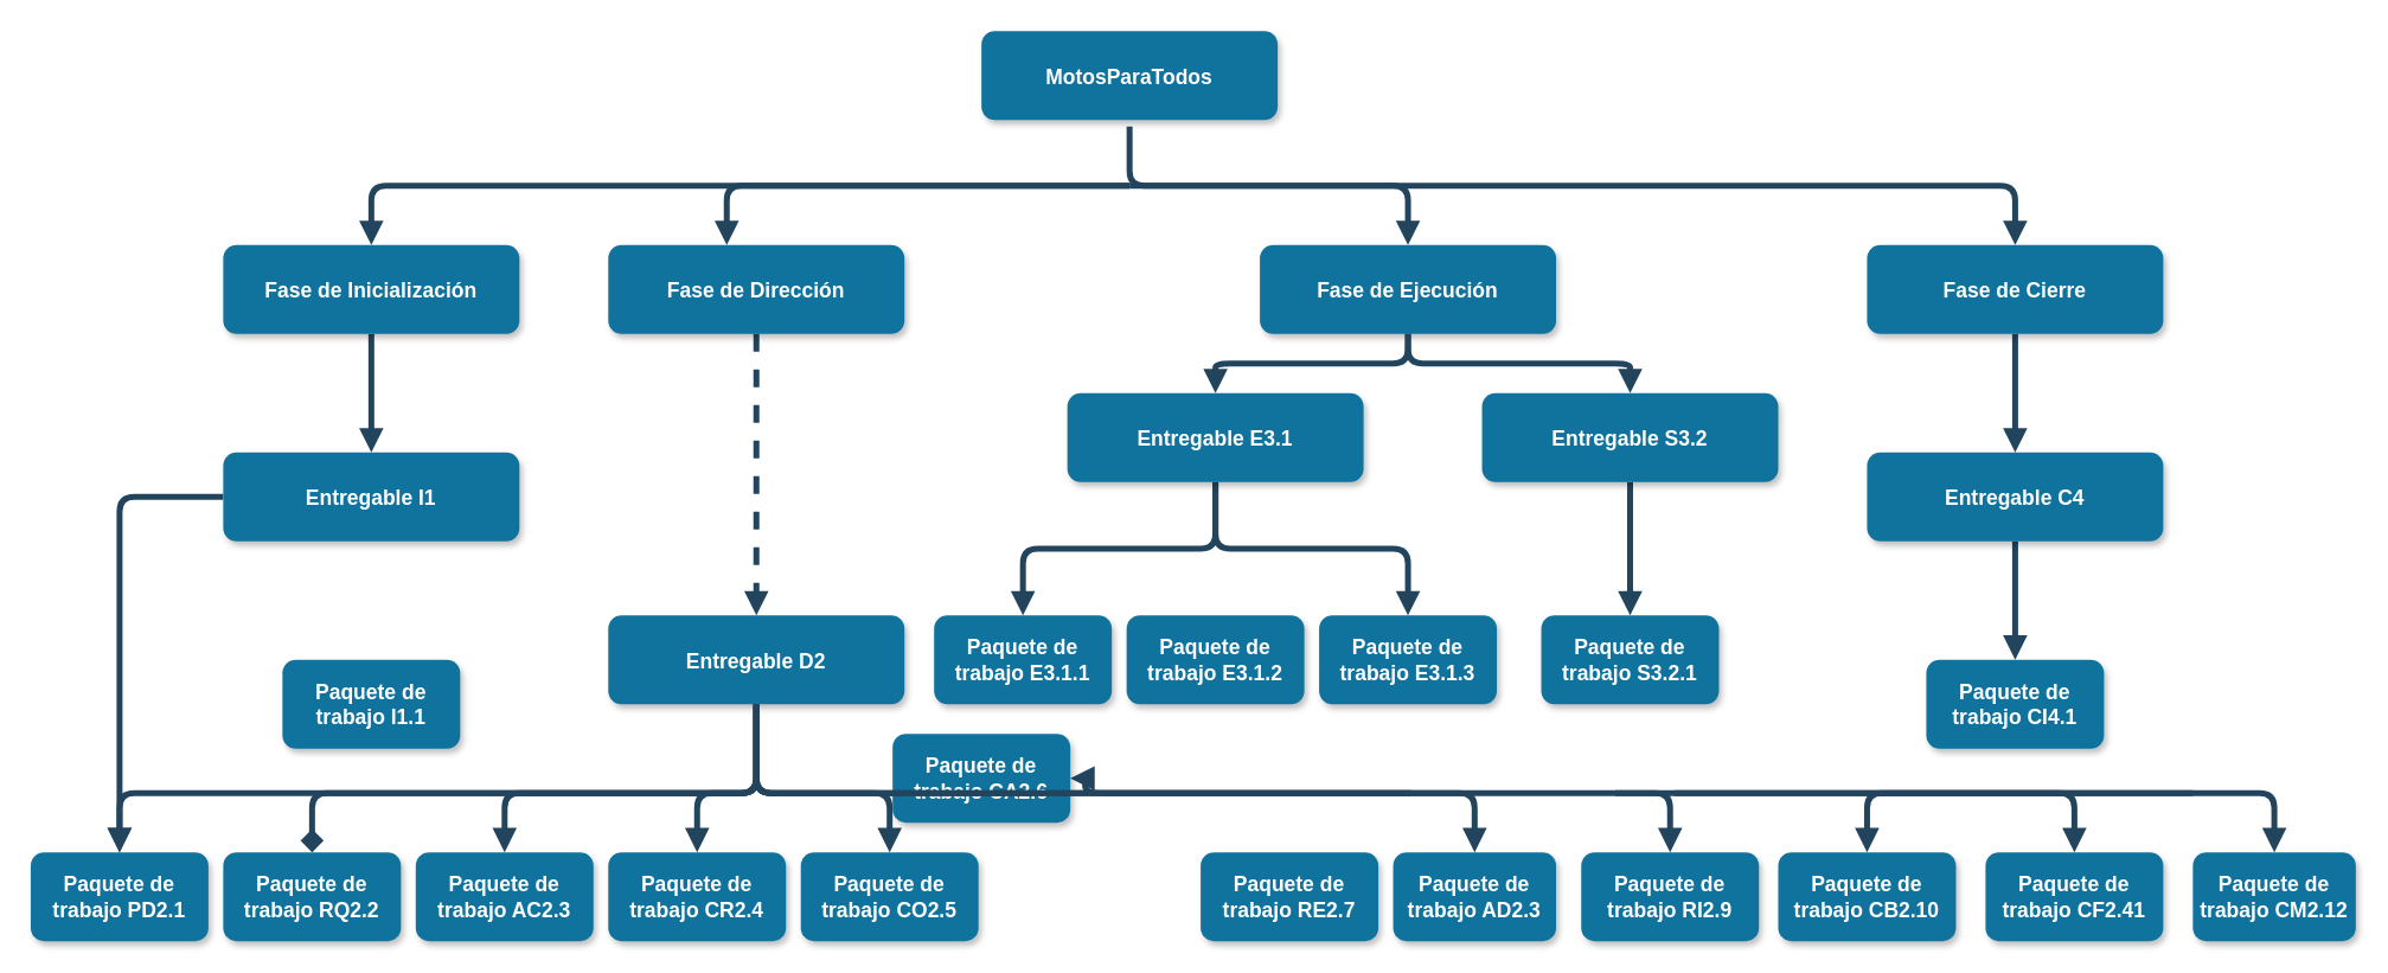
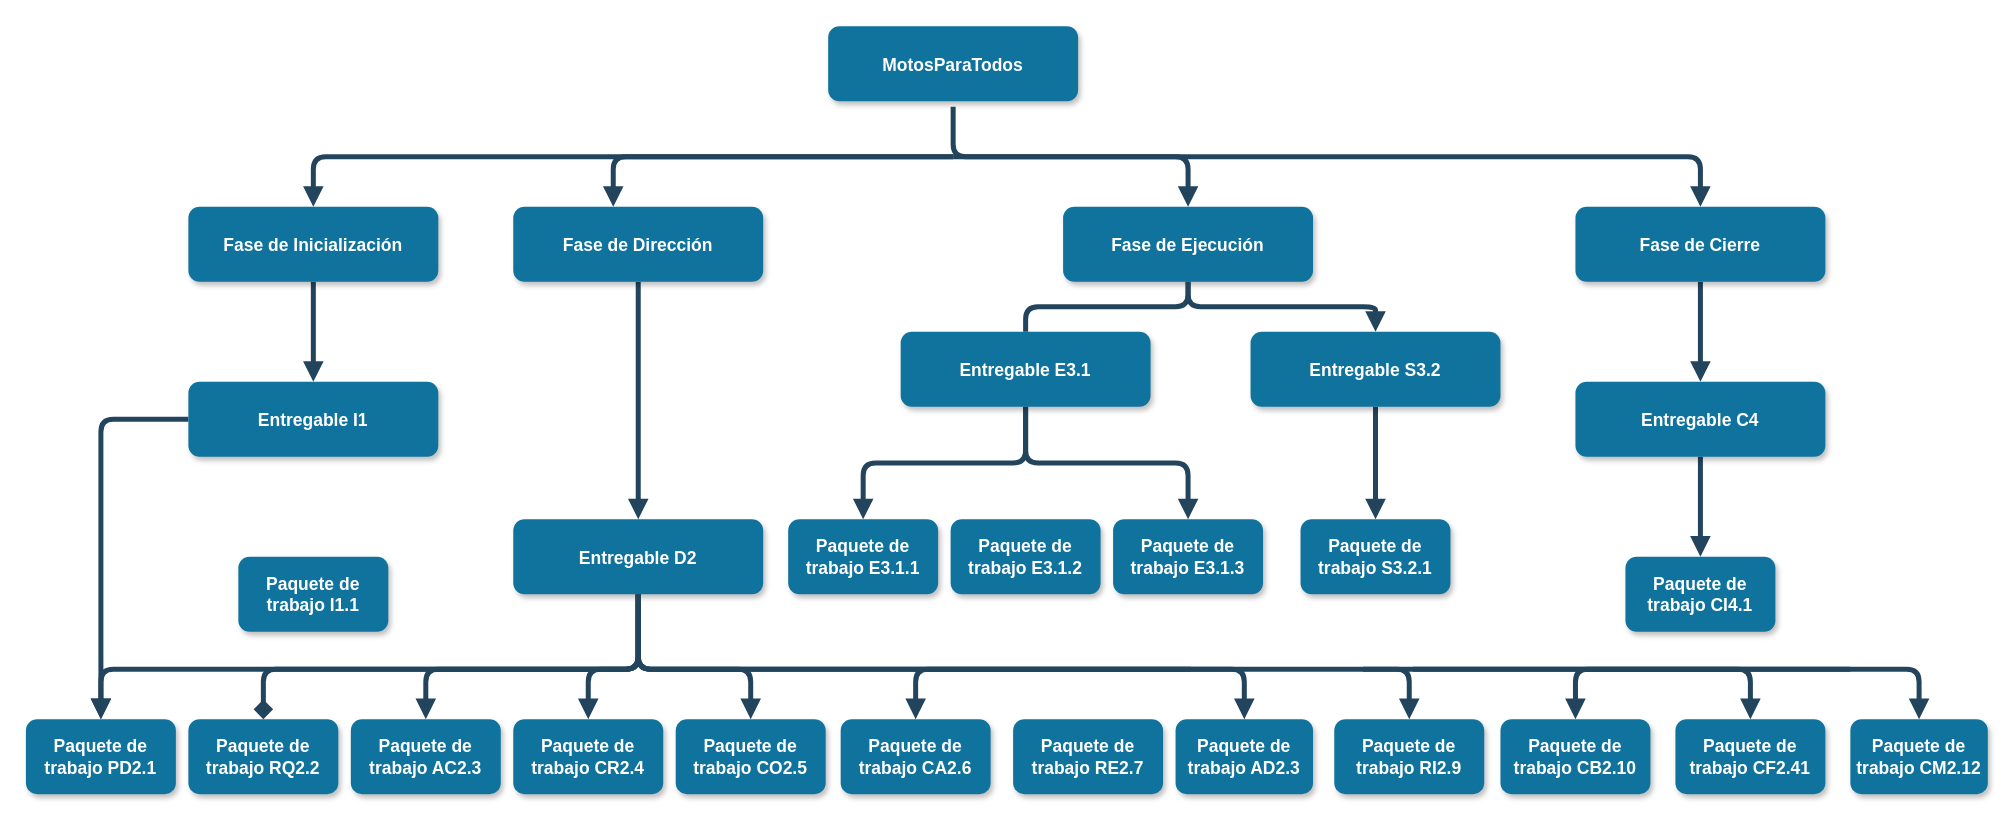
  <mxCell id="0" />
  <mxCell id="1" parent="0" />
  <mxCell id="2" value="MotosParaTodos" style="rounded=1;fillColor=#10739E;strokeColor=none;shadow=1;gradientColor=none;fontStyle=1;fontColor=#FFFFFF;fontSize=14;" parent="1" vertex="1"><mxGeometry x="662" y="20.5" width="200" height="60" as="geometry" /></mxCell>
  <mxCell id="3" value="" style="edgeStyle=orthogonalEdgeStyle;rounded=1;orthogonalLoop=1;jettySize=auto;html=1;strokeWidth=4;endArrow=block;strokeColor=#23445D;endFill=1;fontStyle=1;" parent="1" source="4" target="16" edge="1"><mxGeometry relative="1" as="geometry" /></mxCell>
  <mxCell id="4" value="Fase de Inicialización" style="rounded=1;fillColor=#10739E;strokeColor=none;shadow=1;gradientColor=none;fontStyle=1;fontColor=#FFFFFF;fontSize=14;" parent="1" vertex="1"><mxGeometry x="150" y="165" width="200" height="60" as="geometry" /></mxCell>
- <mxCell id="5" value="" style="edgeStyle=orthogonalEdgeStyle;rounded=1;orthogonalLoop=1;jettySize=auto;html=1;endArrow=block;strokeColor=#23445D;strokeWidth=4;endFill=1;fontStyle=1;dashed=1;" parent="1" source="6" target="19" edge="1"><mxGeometry relative="1" as="geometry" /></mxCell>
+ <mxCell id="5" value="" style="edgeStyle=orthogonalEdgeStyle;rounded=1;orthogonalLoop=1;jettySize=auto;html=1;endArrow=block;strokeColor=#23445D;strokeWidth=4;endFill=1;fontStyle=1;" parent="1" source="6" target="19" edge="1"><mxGeometry relative="1" as="geometry" /></mxCell>
  <mxCell id="6" value="Fase de Dirección " style="rounded=1;fillColor=#10739E;strokeColor=none;shadow=1;gradientColor=none;fontStyle=1;fontColor=#FFFFFF;fontSize=14;" parent="1" vertex="1"><mxGeometry x="410" y="165" width="200" height="60" as="geometry" /></mxCell>
  <mxCell id="7" value="" style="edgeStyle=orthogonalEdgeStyle;rounded=1;orthogonalLoop=1;jettySize=auto;html=1;endArrow=block;strokeColor=#23445D;strokeWidth=4;endFill=1;fontStyle=1;" parent="1" source="8" target="41" edge="1"><mxGeometry relative="1" as="geometry" /></mxCell>
  <mxCell id="8" value="Fase de Cierre" style="rounded=1;fillColor=#10739E;strokeColor=none;shadow=1;gradientColor=none;fontStyle=1;fontColor=#FFFFFF;fontSize=14;" parent="1" vertex="1"><mxGeometry x="1260" y="165" width="200" height="60" as="geometry" /></mxCell>
  <mxCell id="9" value="" style="edgeStyle=elbowEdgeStyle;elbow=vertical;strokeWidth=4;endArrow=block;endFill=1;fontStyle=1;strokeColor=#23445D;" parent="1" target="6" edge="1"><mxGeometry x="22" y="165.5" width="100" height="100" as="geometry"><mxPoint x="762" y="125" as="sourcePoint" /><mxPoint x="112" y="-19.5" as="targetPoint" /><Array as="points"><mxPoint x="490" y="125" /></Array></mxGeometry></mxCell>
  <mxCell id="10" value="" style="edgeStyle=elbowEdgeStyle;elbow=vertical;strokeWidth=4;endArrow=block;endFill=1;fontStyle=1;strokeColor=#23445D;" parent="1" target="4" edge="1"><mxGeometry x="22" y="165.5" width="100" height="100" as="geometry"><mxPoint x="762" y="125" as="sourcePoint" /><mxPoint x="112" y="-19.5" as="targetPoint" /><Array as="points"><mxPoint x="740" y="125" /></Array></mxGeometry></mxCell>
  <mxCell id="11" value="" style="edgeStyle=elbowEdgeStyle;elbow=vertical;strokeWidth=4;endArrow=block;endFill=1;fontStyle=1;strokeColor=#23445D;" parent="1" target="8" edge="1"><mxGeometry x="22" y="165.5" width="100" height="100" as="geometry"><mxPoint x="762" y="125" as="sourcePoint" /><mxPoint x="112" y="-19.5" as="targetPoint" /><Array as="points"><mxPoint x="790" y="125" /></Array></mxGeometry></mxCell>
- <mxCell id="12" value="" style="edgeStyle=orthogonalEdgeStyle;rounded=1;orthogonalLoop=1;jettySize=auto;html=1;endArrow=block;strokeColor=#23445D;strokeWidth=4;endFill=1;fontStyle=1;" parent="1" source="13" target="45" edge="1"><mxGeometry relative="1" as="geometry" /></mxCell>
+ <mxCell id="12" value="" style="edgeStyle=orthogonalEdgeStyle;rounded=1;orthogonalLoop=1;jettySize=auto;html=1;endArrow=none;strokeColor=#23445D;strokeWidth=4;endFill=1;fontStyle=1;" parent="1" source="13" target="45" edge="1"><mxGeometry relative="1" as="geometry" /></mxCell>
  <mxCell id="13" value="Fase de Ejecución" style="rounded=1;fillColor=#10739E;strokeColor=none;shadow=1;gradientColor=none;fontStyle=1;fontColor=#FFFFFF;fontSize=14;" parent="1" vertex="1"><mxGeometry x="850" y="165" width="200" height="60" as="geometry" /></mxCell>
  <mxCell id="14" value="" style="edgeStyle=elbowEdgeStyle;elbow=vertical;strokeWidth=4;endArrow=block;endFill=1;fontStyle=1;strokeColor=#23445D;entryX=0.5;entryY=0;entryDx=0;entryDy=0;" parent="1" target="13" edge="1"><mxGeometry x="22" y="165.5" width="100" height="100" as="geometry"><mxPoint x="762" y="85" as="sourcePoint" /><mxPoint x="500" y="175" as="targetPoint" /><Array as="points" /></mxGeometry></mxCell>
  <mxCell id="15" value="" style="edgeStyle=orthogonalEdgeStyle;rounded=1;orthogonalLoop=1;jettySize=auto;html=1;endArrow=block;strokeColor=#23445D;strokeWidth=4;endFill=1;fontStyle=1;" parent="1" source="16" target="53" edge="1"><mxGeometry relative="1" as="geometry" /></mxCell>
  <mxCell id="16" value="Entregable I1" style="rounded=1;fillColor=#10739E;strokeColor=none;shadow=1;gradientColor=none;fontStyle=1;fontColor=#FFFFFF;fontSize=14;" parent="1" vertex="1"><mxGeometry x="150" y="305" width="200" height="60" as="geometry" /></mxCell>
  <mxCell id="17" value="" style="edgeStyle=orthogonalEdgeStyle;rounded=1;orthogonalLoop=1;jettySize=auto;html=1;endArrow=diamond;strokeColor=#23445D;strokeWidth=4;endFill=1;fontStyle=1;exitX=0.5;exitY=1;exitDx=0;exitDy=0;" parent="1" source="19" target="21" edge="1"><mxGeometry relative="1" as="geometry"><Array as="points"><mxPoint x="510" y="535" /><mxPoint x="210" y="535" /></Array><mxPoint x="560" y="475" as="sourcePoint" /></mxGeometry></mxCell>
  <mxCell id="18" value="" style="edgeStyle=orthogonalEdgeStyle;rounded=1;orthogonalLoop=1;jettySize=auto;html=1;endArrow=block;strokeColor=#23445D;strokeWidth=4;endFill=1;fontStyle=1;exitX=0.5;exitY=1;exitDx=0;exitDy=0;" parent="1" source="19" target="22" edge="1"><mxGeometry relative="1" as="geometry"><Array as="points"><mxPoint x="510" y="535" /><mxPoint x="340" y="535" /></Array><mxPoint x="560" y="475" as="sourcePoint" /></mxGeometry></mxCell>
  <mxCell id="19" value="Entregable D2" style="rounded=1;fillColor=#10739E;strokeColor=none;shadow=1;gradientColor=none;fontStyle=1;fontColor=#FFFFFF;fontSize=14;" parent="1" vertex="1"><mxGeometry x="410" y="415" width="200" height="60" as="geometry" /></mxCell>
  <mxCell id="20" value="Paquete de trabajo I1.1" style="whiteSpace=wrap;html=1;fontSize=14;fillColor=#10739E;strokeColor=none;fontColor=#FFFFFF;rounded=1;shadow=1;gradientColor=none;fontStyle=1;" parent="1" vertex="1"><mxGeometry x="190" y="445" width="120" height="60" as="geometry" /></mxCell>
  <mxCell id="21" value="Paquete de trabajo RQ2.2" style="whiteSpace=wrap;html=1;fontSize=14;fillColor=#10739E;strokeColor=none;fontColor=#FFFFFF;rounded=1;shadow=1;gradientColor=none;fontStyle=1;" parent="1" vertex="1"><mxGeometry x="150" y="575" width="120" height="60" as="geometry" /></mxCell>
  <mxCell id="22" value="Paquete de trabajo AC2.3" style="whiteSpace=wrap;html=1;fontSize=14;fillColor=#10739E;strokeColor=none;fontColor=#FFFFFF;rounded=1;shadow=1;gradientColor=none;fontStyle=1;" parent="1" vertex="1"><mxGeometry x="280" y="575" width="120" height="60" as="geometry" /></mxCell>
  <mxCell id="23" value="" style="edgeStyle=orthogonalEdgeStyle;rounded=1;orthogonalLoop=1;jettySize=auto;html=1;endArrow=block;strokeColor=#23445D;strokeWidth=4;endFill=1;fontStyle=1;" parent="1" target="25" edge="1"><mxGeometry relative="1" as="geometry"><mxPoint x="510" y="475" as="sourcePoint" /><Array as="points"><mxPoint x="510" y="475" /><mxPoint x="510" y="535" /><mxPoint x="470" y="535" /></Array></mxGeometry></mxCell>
  <mxCell id="24" value="" style="edgeStyle=orthogonalEdgeStyle;rounded=1;orthogonalLoop=1;jettySize=auto;html=1;endArrow=block;strokeColor=#23445D;strokeWidth=4;endFill=1;fontStyle=1;" parent="1" target="26" edge="1"><mxGeometry relative="1" as="geometry"><mxPoint x="510" y="475" as="sourcePoint" /><Array as="points"><mxPoint x="510" y="475" /><mxPoint x="510" y="535" /><mxPoint x="600" y="535" /></Array></mxGeometry></mxCell>
  <mxCell id="25" value="Paquete de trabajo CR2.4" style="whiteSpace=wrap;html=1;fontSize=14;fillColor=#10739E;strokeColor=none;fontColor=#FFFFFF;rounded=1;shadow=1;gradientColor=none;fontStyle=1;" parent="1" vertex="1"><mxGeometry x="410" y="575" width="120" height="60" as="geometry" /></mxCell>
  <mxCell id="26" value="Paquete de trabajo CO2.5" style="whiteSpace=wrap;html=1;fontSize=14;fillColor=#10739E;strokeColor=none;fontColor=#FFFFFF;rounded=1;shadow=1;gradientColor=none;fontStyle=1;" parent="1" vertex="1"><mxGeometry x="540" y="575" width="120" height="60" as="geometry" /></mxCell>
  <mxCell id="27" value="" style="edgeStyle=orthogonalEdgeStyle;rounded=1;orthogonalLoop=1;jettySize=auto;html=1;endArrow=block;strokeColor=#23445D;strokeWidth=4;endFill=1;fontStyle=1;" parent="1" target="28" edge="1"><mxGeometry relative="1" as="geometry"><mxPoint x="952" y="535" as="sourcePoint" /><Array as="points"><mxPoint x="732" y="535" /></Array></mxGeometry></mxCell>
- <mxCell id="28" value="Paquete de trabajo CA2.6" style="whiteSpace=wrap;html=1;fontSize=14;fillColor=#10739E;strokeColor=none;fontColor=#FFFFFF;rounded=1;shadow=1;gradientColor=none;fontStyle=1;" parent="1" vertex="1"><mxGeometry x="602" y="495" width="120" height="60" as="geometry" /></mxCell>
+ <mxCell id="28" value="Paquete de trabajo CA2.6" style="whiteSpace=wrap;html=1;fontSize=14;fillColor=#10739E;strokeColor=none;fontColor=#FFFFFF;rounded=1;shadow=1;gradientColor=none;fontStyle=1;" parent="1" vertex="1"><mxGeometry x="672" y="575" width="120" height="60" as="geometry" /></mxCell>
  <mxCell id="29" value="Paquete de trabajo RE2.7" style="whiteSpace=wrap;html=1;fontSize=14;fillColor=#10739E;strokeColor=none;fontColor=#FFFFFF;rounded=1;shadow=1;gradientColor=none;fontStyle=1;" parent="1" vertex="1"><mxGeometry x="810" y="575" width="120" height="60" as="geometry" /></mxCell>
  <mxCell id="30" value="" style="edgeStyle=orthogonalEdgeStyle;rounded=1;orthogonalLoop=1;jettySize=auto;html=1;endArrow=block;strokeColor=#23445D;strokeWidth=4;endFill=1;fontStyle=1;" parent="1" target="32" edge="1"><mxGeometry relative="1" as="geometry"><mxPoint x="510" y="475" as="sourcePoint" /><Array as="points"><mxPoint x="510" y="475" /><mxPoint x="510" y="535" /><mxPoint x="995" y="535" /></Array></mxGeometry></mxCell>
  <mxCell id="31" value="" style="edgeStyle=orthogonalEdgeStyle;rounded=1;orthogonalLoop=1;jettySize=auto;html=1;endArrow=block;strokeColor=#23445D;strokeWidth=4;endFill=1;fontStyle=1;" parent="1" target="33" edge="1"><mxGeometry relative="1" as="geometry"><mxPoint x="510" y="475" as="sourcePoint" /><Array as="points"><mxPoint x="510" y="475" /><mxPoint x="510" y="535" /><mxPoint x="1127" y="535" /></Array></mxGeometry></mxCell>
  <mxCell id="32" value="Paquete de trabajo AD2.3" style="whiteSpace=wrap;html=1;fontSize=14;fillColor=#10739E;strokeColor=none;fontColor=#FFFFFF;rounded=1;shadow=1;gradientColor=none;fontStyle=1;" parent="1" vertex="1"><mxGeometry x="940" y="575" width="110" height="60" as="geometry" /></mxCell>
  <mxCell id="33" value="Paquete de trabajo RI2.9" style="whiteSpace=wrap;html=1;fontSize=14;fillColor=#10739E;strokeColor=none;fontColor=#FFFFFF;rounded=1;shadow=1;gradientColor=none;fontStyle=1;" parent="1" vertex="1"><mxGeometry x="1067" y="575" width="120" height="60" as="geometry" /></mxCell>
  <mxCell id="34" value="" style="edgeStyle=orthogonalEdgeStyle;rounded=1;orthogonalLoop=1;jettySize=auto;html=1;endArrow=block;strokeColor=#23445D;strokeWidth=4;endFill=1;fontStyle=1;" parent="1" target="36" edge="1"><mxGeometry relative="1" as="geometry"><mxPoint x="1480" y="535" as="sourcePoint" /><Array as="points"><mxPoint x="1260" y="535" /></Array></mxGeometry></mxCell>
  <mxCell id="35" value="" style="edgeStyle=orthogonalEdgeStyle;rounded=1;orthogonalLoop=1;jettySize=auto;html=1;endArrow=block;strokeColor=#23445D;strokeWidth=4;endFill=1;fontStyle=1;" parent="1" target="37" edge="1"><mxGeometry relative="1" as="geometry"><mxPoint x="1130" y="535" as="sourcePoint" /><Array as="points"><mxPoint x="1400" y="535" /></Array></mxGeometry></mxCell>
  <mxCell id="36" value="Paquete de trabajo CB2.10" style="whiteSpace=wrap;html=1;fontSize=14;fillColor=#10739E;strokeColor=none;fontColor=#FFFFFF;rounded=1;shadow=1;gradientColor=none;fontStyle=1;" parent="1" vertex="1"><mxGeometry x="1200" y="575" width="120" height="60" as="geometry" /></mxCell>
  <mxCell id="37" value="Paquete de trabajo CF2.41" style="whiteSpace=wrap;html=1;fontSize=14;fillColor=#10739E;strokeColor=none;fontColor=#FFFFFF;rounded=1;shadow=1;gradientColor=none;fontStyle=1;" parent="1" vertex="1"><mxGeometry x="1340" y="575" width="120" height="60" as="geometry" /></mxCell>
  <mxCell id="38" value="" style="edgeStyle=orthogonalEdgeStyle;rounded=1;orthogonalLoop=1;jettySize=auto;html=1;endArrow=block;strokeColor=#23445D;strokeWidth=4;endFill=1;fontStyle=1;" parent="1" target="39" edge="1"><mxGeometry relative="1" as="geometry"><mxPoint x="1090" y="535" as="sourcePoint" /><Array as="points"><mxPoint x="1535" y="535" /></Array></mxGeometry></mxCell>
  <mxCell id="39" value="Paquete de trabajo CM2.12" style="whiteSpace=wrap;html=1;fontSize=14;fillColor=#10739E;strokeColor=none;fontColor=#FFFFFF;rounded=1;shadow=1;gradientColor=none;fontStyle=1;" parent="1" vertex="1"><mxGeometry x="1480" y="575" width="110" height="60" as="geometry" /></mxCell>
  <mxCell id="40" value="" style="edgeStyle=orthogonalEdgeStyle;rounded=1;orthogonalLoop=1;jettySize=auto;html=1;endArrow=block;strokeColor=#23445D;strokeWidth=4;endFill=1;fontStyle=1;" parent="1" source="41" target="42" edge="1"><mxGeometry relative="1" as="geometry"><Array as="points"><mxPoint x="1360" y="455" /></Array></mxGeometry></mxCell>
  <mxCell id="41" value="Entregable C4" style="rounded=1;fillColor=#10739E;strokeColor=none;shadow=1;gradientColor=none;fontStyle=1;fontColor=#FFFFFF;fontSize=14;" parent="1" vertex="1"><mxGeometry x="1260" y="305" width="200" height="60" as="geometry" /></mxCell>
  <mxCell id="42" value="Paquete de trabajo CI4.1" style="whiteSpace=wrap;html=1;fontSize=14;fillColor=#10739E;strokeColor=none;fontColor=#FFFFFF;rounded=1;shadow=1;gradientColor=none;fontStyle=1;" parent="1" vertex="1"><mxGeometry x="1300" y="445" width="120" height="60" as="geometry" /></mxCell>
  <mxCell id="43" value="" style="edgeStyle=orthogonalEdgeStyle;rounded=1;orthogonalLoop=1;jettySize=auto;html=1;endArrow=block;strokeColor=#23445D;strokeWidth=4;endFill=1;fontStyle=1;" parent="1" source="45" target="46" edge="1"><mxGeometry relative="1" as="geometry" /></mxCell>
  <mxCell id="44" value="" style="edgeStyle=orthogonalEdgeStyle;rounded=1;orthogonalLoop=1;jettySize=auto;html=1;entryX=0.5;entryY=0;entryDx=0;entryDy=0;endArrow=block;strokeColor=#23445D;strokeWidth=4;endFill=1;fontStyle=1;" parent="1" source="45" target="48" edge="1"><mxGeometry relative="1" as="geometry" /></mxCell>
  <mxCell id="45" value="Entregable E3.1" style="rounded=1;fillColor=#10739E;strokeColor=none;shadow=1;gradientColor=none;fontStyle=1;fontColor=#FFFFFF;fontSize=14;" parent="1" vertex="1"><mxGeometry x="720" y="265" width="200" height="60" as="geometry" /></mxCell>
  <mxCell id="46" value="Paquete de trabajo E3.1.1" style="whiteSpace=wrap;html=1;fontSize=14;fillColor=#10739E;strokeColor=none;fontColor=#FFFFFF;rounded=1;shadow=1;gradientColor=none;fontStyle=1;" parent="1" vertex="1"><mxGeometry x="630" y="415" width="120" height="60" as="geometry" /></mxCell>
  <mxCell id="47" value="Paquete de trabajo E3.1.2" style="whiteSpace=wrap;html=1;fontSize=14;fillColor=#10739E;strokeColor=none;fontColor=#FFFFFF;rounded=1;shadow=1;gradientColor=none;fontStyle=1;" parent="1" vertex="1"><mxGeometry x="760" y="415" width="120" height="60" as="geometry" /></mxCell>
  <mxCell id="48" value="Paquete de trabajo E3.1.3" style="whiteSpace=wrap;html=1;fontSize=14;fillColor=#10739E;strokeColor=none;fontColor=#FFFFFF;rounded=1;shadow=1;gradientColor=none;fontStyle=1;" parent="1" vertex="1"><mxGeometry x="890" y="415" width="120" height="60" as="geometry" /></mxCell>
  <mxCell id="49" value="" style="edgeStyle=orthogonalEdgeStyle;rounded=1;orthogonalLoop=1;jettySize=auto;html=1;endArrow=block;strokeColor=#23445D;strokeWidth=4;endFill=1;fontStyle=1;" parent="1" source="50" target="52" edge="1"><mxGeometry relative="1" as="geometry" /></mxCell>
  <mxCell id="50" value="Entregable S3.2" style="rounded=1;fillColor=#10739E;strokeColor=none;shadow=1;gradientColor=none;fontStyle=1;fontColor=#FFFFFF;fontSize=14;" parent="1" vertex="1"><mxGeometry x="1000" y="265" width="200" height="60" as="geometry" /></mxCell>
  <mxCell id="51" value="" style="edgeStyle=orthogonalEdgeStyle;rounded=1;orthogonalLoop=1;jettySize=auto;html=1;endArrow=block;strokeColor=#23445D;strokeWidth=4;endFill=1;fontStyle=1;" parent="1" target="50" edge="1"><mxGeometry relative="1" as="geometry"><mxPoint x="950" y="225" as="sourcePoint" /><mxPoint x="830" y="275" as="targetPoint" /><Array as="points"><mxPoint x="950" y="245" /><mxPoint x="1100" y="245" /></Array></mxGeometry></mxCell>
  <mxCell id="52" value="Paquete de trabajo S3.2.1" style="whiteSpace=wrap;html=1;fontSize=14;fillColor=#10739E;strokeColor=none;fontColor=#FFFFFF;rounded=1;shadow=1;gradientColor=none;fontStyle=1;" parent="1" vertex="1"><mxGeometry x="1040" y="415" width="120" height="60" as="geometry" /></mxCell>
  <mxCell id="53" value="Paquete de trabajo PD2.1" style="whiteSpace=wrap;html=1;fontSize=14;fillColor=#10739E;strokeColor=none;fontColor=#FFFFFF;rounded=1;shadow=1;gradientColor=none;fontStyle=1;" vertex="1" parent="1"><mxGeometry x="20" y="575" width="120" height="60" as="geometry" /></mxCell>
  <mxCell id="54" value="" style="edgeStyle=orthogonalEdgeStyle;rounded=1;orthogonalLoop=1;jettySize=auto;html=1;endArrow=block;strokeColor=#23445D;strokeWidth=4;endFill=1;fontStyle=1;" edge="1" parent="1"><mxGeometry relative="1" as="geometry"><Array as="points"><mxPoint x="510" y="475" /><mxPoint x="510" y="535" /><mxPoint x="80" y="535" /></Array><mxPoint x="510" y="475" as="sourcePoint" /><mxPoint x="80" y="575" as="targetPoint" /></mxGeometry></mxCell>
